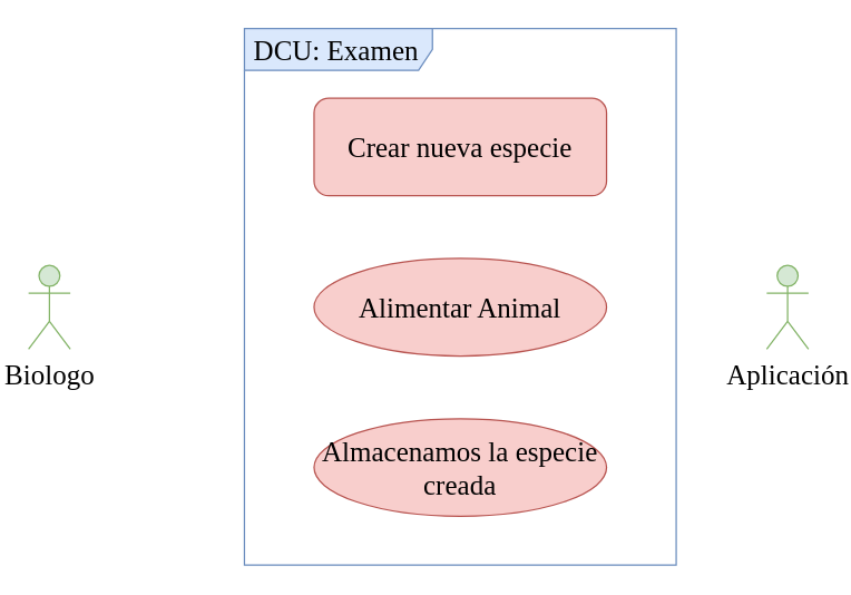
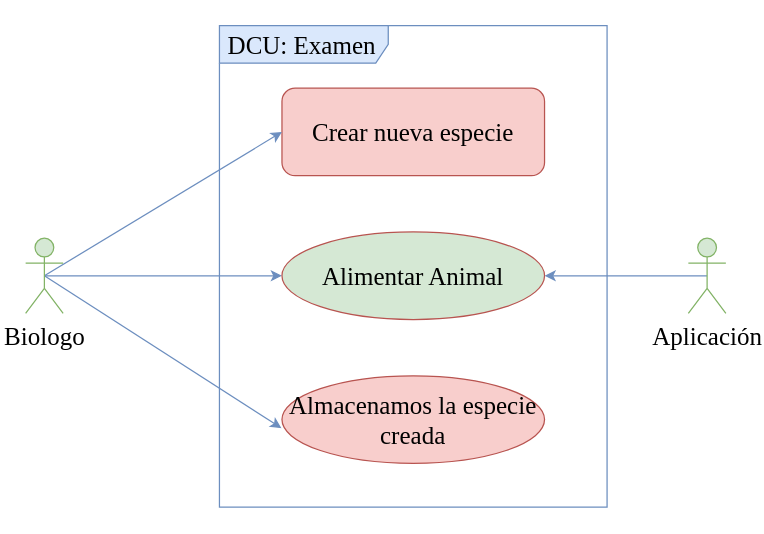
  <mxCell id="0" />
  <mxCell id="1" parent="0" />
  <mxCell id="2" value="&amp;nbsp;DCU: Examen" style="shape=umlFrame;whiteSpace=wrap;html=1;hachureGap=4;fontFamily=Architects Daughter;fontSource=https%3A%2F%2Ffonts.googleapis.com%2Fcss%3Ffamily%3DArchitects%2BDaughter;fontSize=20;width=135;height=30;fillColor=#dae8fc;strokeColor=#6c8ebf;align=left;" parent="1" vertex="1"><mxGeometry x="175" y="20" width="310" height="385" as="geometry" /></mxCell>
  <mxCell id="3" value="Crear nueva especie" style="whiteSpace=wrap;html=1;hachureGap=4;fontFamily=Architects Daughter;fontSource=https%3A%2F%2Ffonts.googleapis.com%2Fcss%3Ffamily%3DArchitects%2BDaughter;fontSize=20;fillColor=#f8cecc;strokeColor=#b85450;rounded=1;" parent="1" vertex="1"><mxGeometry x="225" y="70" width="210" height="70" as="geometry" /></mxCell>
+ <mxCell id="4" style="edgeStyle=none;hachureGap=4;html=1;exitX=0.5;exitY=0.5;exitDx=0;exitDy=0;exitPerimeter=0;entryX=0;entryY=0.5;entryDx=0;entryDy=0;fontFamily=Architects Daughter;fontSource=https%3A%2F%2Ffonts.googleapis.com%2Fcss%3Ffamily%3DArchitects%2BDaughter;fontSize=16;fillColor=#dae8fc;strokeColor=#6c8ebf;" parent="1" source="7" target="3" edge="1"><mxGeometry relative="1" as="geometry" /></mxCell>
+ <mxCell id="5" style="edgeStyle=none;hachureGap=4;html=1;entryX=0;entryY=0.5;entryDx=0;entryDy=0;fontFamily=Architects Daughter;fontSource=https%3A%2F%2Ffonts.googleapis.com%2Fcss%3Ffamily%3DArchitects%2BDaughter;fontSize=16;exitX=0.5;exitY=0.5;exitDx=0;exitDy=0;exitPerimeter=0;fillColor=#dae8fc;strokeColor=#6c8ebf;" parent="1" source="7" target="11" edge="1"><mxGeometry relative="1" as="geometry" /></mxCell>
+ <mxCell id="6" style="edgeStyle=none;hachureGap=4;html=1;entryX=-0.002;entryY=0.598;entryDx=0;entryDy=0;entryPerimeter=0;fontFamily=Architects Daughter;fontSource=https%3A%2F%2Ffonts.googleapis.com%2Fcss%3Ffamily%3DArchitects%2BDaughter;fontSize=16;fillColor=#dae8fc;strokeColor=#6c8ebf;exitX=0.5;exitY=0.5;exitDx=0;exitDy=0;exitPerimeter=0;" parent="1" source="7" target="10" edge="1"><mxGeometry relative="1" as="geometry" /></mxCell>
  <mxCell id="7" value="Biologo" style="shape=umlActor;html=1;verticalLabelPosition=bottom;verticalAlign=top;align=center;hachureGap=4;fontFamily=Architects Daughter;fontSource=https%3A%2F%2Ffonts.googleapis.com%2Fcss%3Ffamily%3DArchitects%2BDaughter;fontSize=20;fillColor=#d5e8d4;strokeColor=#82b366;shadow=0;" parent="1" vertex="1"><mxGeometry x="20" y="190" width="30" height="60" as="geometry" /></mxCell>
+ <mxCell id="8" style="edgeStyle=none;hachureGap=4;html=1;exitX=0.5;exitY=0.5;exitDx=0;exitDy=0;exitPerimeter=0;entryX=1;entryY=0.5;entryDx=0;entryDy=0;fontFamily=Architects Daughter;fontSource=https%3A%2F%2Ffonts.googleapis.com%2Fcss%3Ffamily%3DArchitects%2BDaughter;fontSize=16;fillColor=#dae8fc;strokeColor=#6c8ebf;" parent="1" source="9" target="11" edge="1"><mxGeometry relative="1" as="geometry"><mxPoint x="435" y="215" as="targetPoint" /></mxGeometry></mxCell>
  <mxCell id="9" value="Aplicación" style="shape=umlActor;html=1;verticalLabelPosition=bottom;verticalAlign=top;align=center;hachureGap=4;fontFamily=Architects Daughter;fontSource=https%3A%2F%2Ffonts.googleapis.com%2Fcss%3Ffamily%3DArchitects%2BDaughter;fontSize=20;fillColor=#d5e8d4;strokeColor=#82b366;shadow=0;" parent="1" vertex="1"><mxGeometry x="550" y="190" width="30" height="60" as="geometry" /></mxCell>
  <mxCell id="10" value="Almacenamos la especie creada" style="ellipse;whiteSpace=wrap;html=1;hachureGap=4;fontFamily=Architects Daughter;fontSource=https%3A%2F%2Ffonts.googleapis.com%2Fcss%3Ffamily%3DArchitects%2BDaughter;fontSize=20;fillColor=#f8cecc;strokeColor=#b85450;" parent="1" vertex="1"><mxGeometry x="225" y="300" width="210" height="70" as="geometry" /></mxCell>
- <mxCell id="11" value="Alimentar Animal" style="ellipse;whiteSpace=wrap;html=1;hachureGap=4;fontFamily=Architects Daughter;fontSource=https%3A%2F%2Ffonts.googleapis.com%2Fcss%3Ffamily%3DArchitects%2BDaughter;fontSize=20;fillColor=#f8cecc;strokeColor=#b85450;" parent="1" vertex="1"><mxGeometry x="225" y="185" width="210" height="70" as="geometry" /></mxCell>
+ <mxCell id="11" value="Alimentar Animal" style="ellipse;whiteSpace=wrap;html=1;hachureGap=4;fontFamily=Architects Daughter;fontSource=https%3A%2F%2Ffonts.googleapis.com%2Fcss%3Ffamily%3DArchitects%2BDaughter;fontSize=20;fillColor=#d5e8d4;strokeColor=#b85450;" parent="1" vertex="1"><mxGeometry x="225" y="185" width="210" height="70" as="geometry" /></mxCell>
